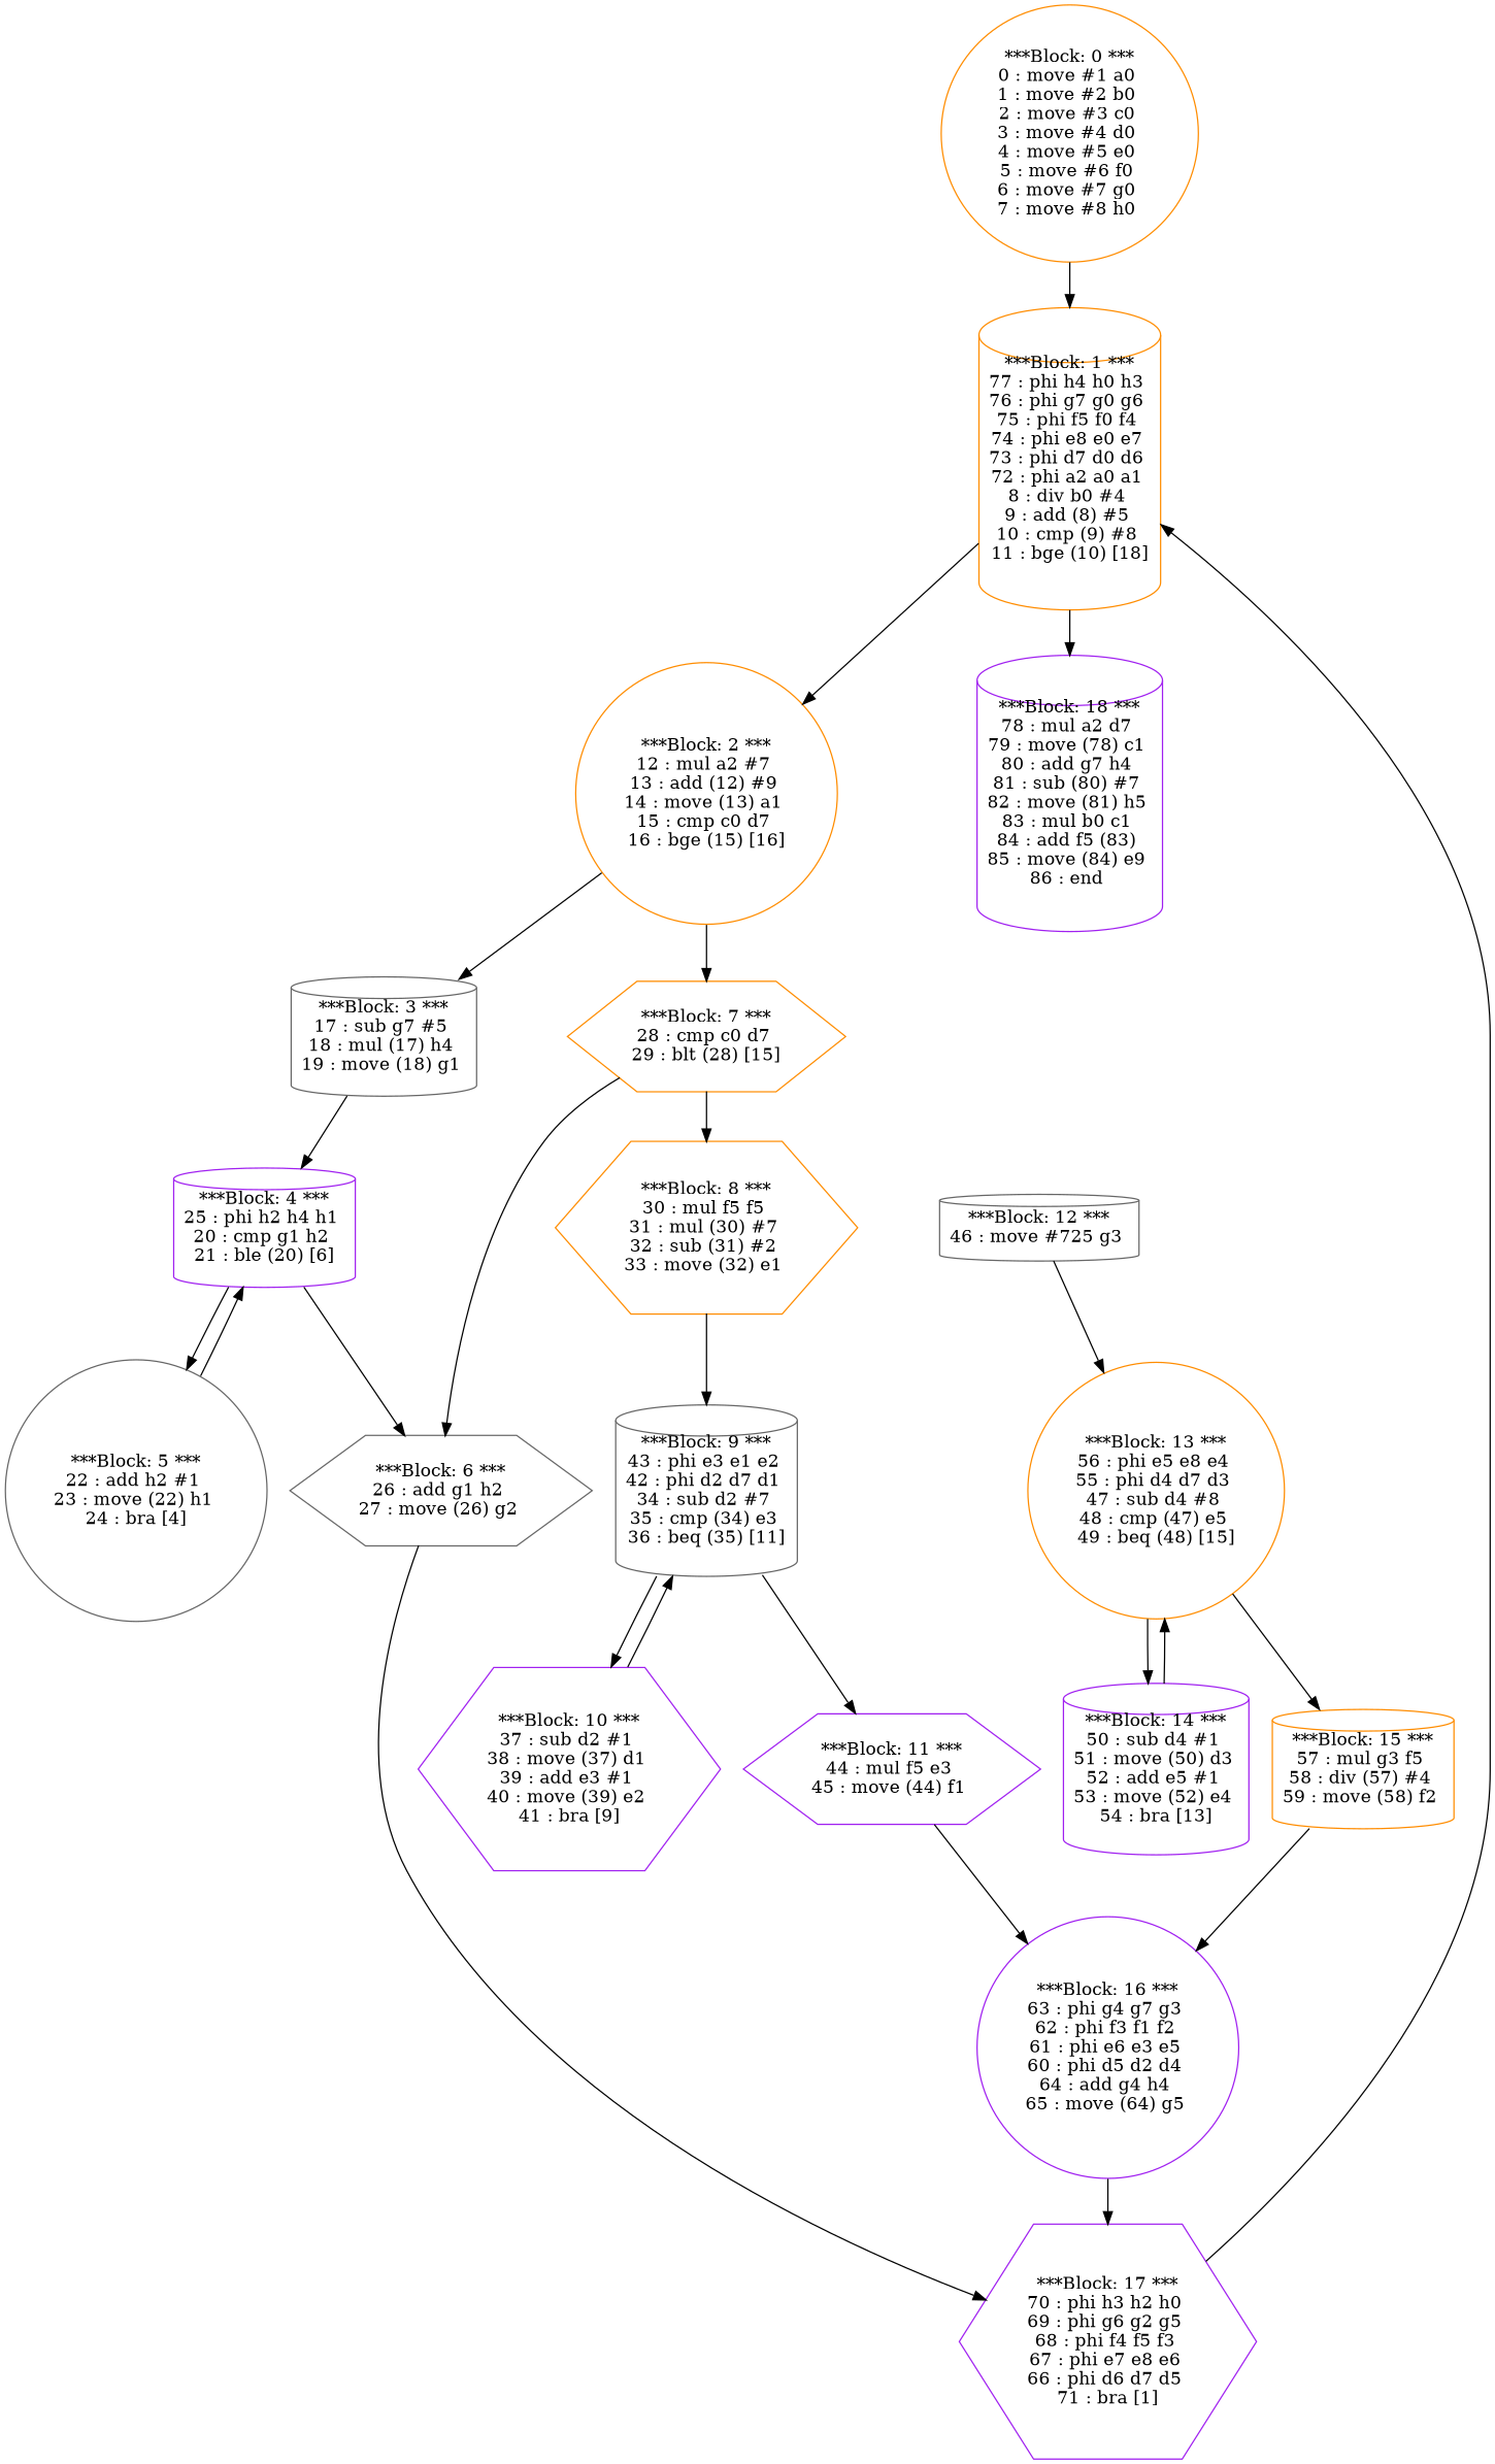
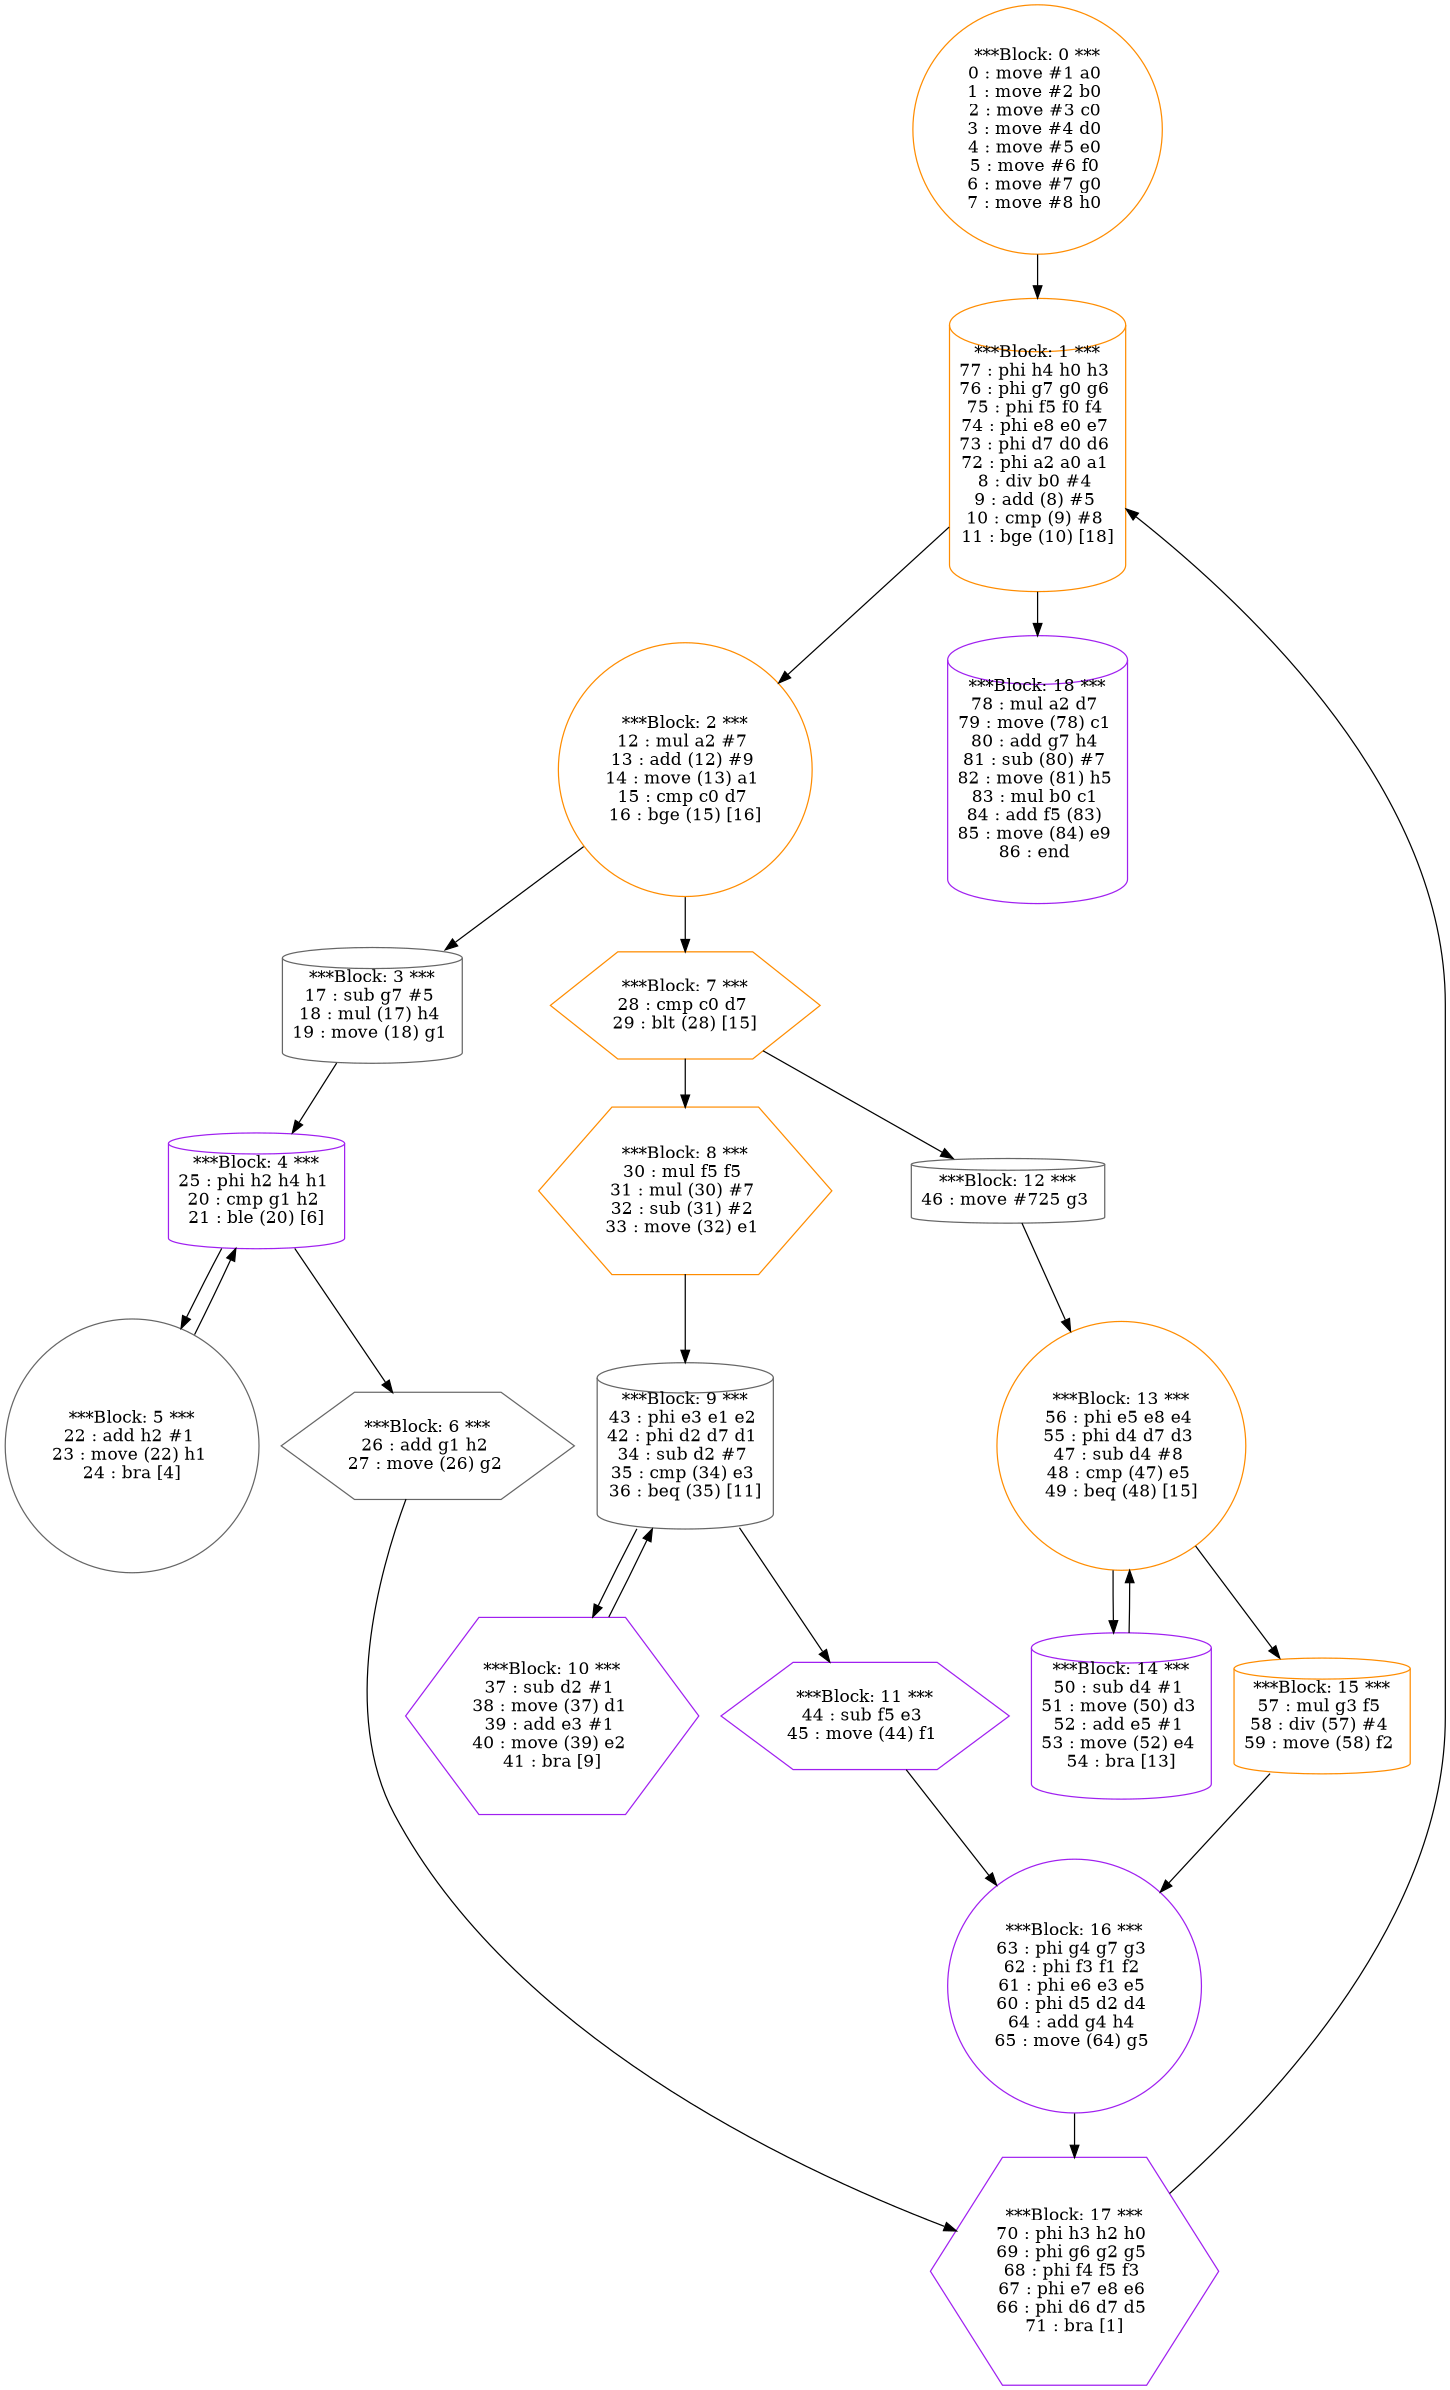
  digraph {
    node [color=darkorange shape=cylinder]
    n1 [label="***Block: 0 ***\n0 : move #1 a0 \n1 : move #2 b0 \n2 : move #3 c0 \n3 : move #4 d0 \n4 : move #5 e0 \n5 : move #6 f0 \n6 : move #7 g0 \n7 : move #8 h0 \n" shape=circle]
    n2 [label="***Block: 1 ***\n77 : phi h4 h0 h3 \n76 : phi g7 g0 g6 \n75 : phi f5 f0 f4 \n74 : phi e8 e0 e7 \n73 : phi d7 d0 d6 \n72 : phi a2 a0 a1 \n8 : div b0 #4 \n9 : add (8) #5 \n10 : cmp (9) #8 \n11 : bge (10) [18]\n"]
    n3 [label="***Block: 2 ***\n12 : mul a2 #7 \n13 : add (12) #9 \n14 : move (13) a1 \n15 : cmp c0 d7 \n16 : bge (15) [16]\n" shape=circle]
    n4 [color=purple label="***Block: 18 ***\n78 : mul a2 d7 \n79 : move (78) c1 \n80 : add g7 h4 \n81 : sub (80) #7 \n82 : move (81) h5 \n83 : mul b0 c1 \n84 : add f5 (83) \n85 : move (84) e9 \n86 : end \n"]
    n5 [color=gray40 label="***Block: 3 ***\n17 : sub g7 #5 \n18 : mul (17) h4 \n19 : move (18) g1 \n"]
    n6 [label="***Block: 7 ***\n28 : cmp c0 d7 \n29 : blt (28) [15]\n" shape=hexagon]
    n7 [color=purple label="***Block: 4 ***\n25 : phi h2 h4 h1 \n20 : cmp g1 h2 \n21 : ble (20) [6]\n"]
    n8 [label="***Block: 8 ***\n30 : mul f5 f5 \n31 : mul (30) #7 \n32 : sub (31) #2 \n33 : move (32) e1 \n" shape=hexagon]
    n9 [color=gray40 label="***Block: 12 ***\n46 : move #725 g3 \n"]
    n10 [color=gray40 label="***Block: 5 ***\n22 : add h2 #1 \n23 : move (22) h1 \n24 : bra [4]\n" shape=circle]
    n11 [color=gray40 label="***Block: 6 ***\n26 : add g1 h2 \n27 : move (26) g2 \n" shape=hexagon]
    n12 [color=purple label="***Block: 17 ***\n70 : phi h3 h2 h0 \n69 : phi g6 g2 g5 \n68 : phi f4 f5 f3 \n67 : phi e7 e8 e6 \n66 : phi d6 d7 d5 \n71 : bra [1]\n" shape=hexagon]
    n13 [color=gray40 label="***Block: 9 ***\n43 : phi e3 e1 e2 \n42 : phi d2 d7 d1 \n34 : sub d2 #7 \n35 : cmp (34) e3 \n36 : beq (35) [11]\n"]
    n14 [label="***Block: 13 ***\n56 : phi e5 e8 e4 \n55 : phi d4 d7 d3 \n47 : sub d4 #8 \n48 : cmp (47) e5 \n49 : beq (48) [15]\n" shape=circle]
    n15 [color=purple label="***Block: 10 ***\n37 : sub d2 #1 \n38 : move (37) d1 \n39 : add e3 #1 \n40 : move (39) e2 \n41 : bra [9]\n" shape=hexagon]
-   n16 [color=purple label="***Block: 11 ***\n44 : mul f5 e3 \n45 : move (44) f1 \n" shape=hexagon]
+   n16 [color=purple label="***Block: 11 ***\n44 : sub f5 e3 \n45 : move (44) f1 \n" shape=hexagon]
    n17 [color=purple label="***Block: 16 ***\n63 : phi g4 g7 g3 \n62 : phi f3 f1 f2 \n61 : phi e6 e3 e5 \n60 : phi d5 d2 d4 \n64 : add g4 h4 \n65 : move (64) g5 \n" shape=circle]
    n18 [color=purple label="***Block: 14 ***\n50 : sub d4 #1 \n51 : move (50) d3 \n52 : add e5 #1 \n53 : move (52) e4 \n54 : bra [13]\n"]
    n19 [label="***Block: 15 ***\n57 : mul g3 f5 \n58 : div (57) #4 \n59 : move (58) f2 \n"]
    n1 -> n2
    n2 -> n3
    n2 -> n4
    n3 -> n5
    n3 -> n6
    n5 -> n7
    n6 -> n8
-   n6 -> n11
+   n6 -> n9
    n7 -> n10
    n7 -> n11
    n8 -> n13
    n9 -> n14
    n10 -> n7
    n11 -> n12
    n12 -> n2
    n13 -> n15
    n13 -> n16
    n14 -> n18
    n14 -> n19
    n15 -> n13
    n16 -> n17
    n17 -> n12
    n18 -> n14
    n19 -> n17
  }
